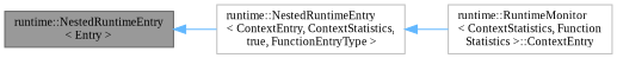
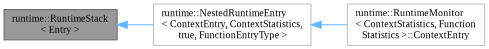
  digraph {
    rankdir=LR
    fontname="Liberation Serif"
    node [color=grey75 fillcolor=white fontname="Liberation Serif" fontsize=10 shape=box style=filled]
    edge [color=steelblue1 dir=back fontname="Liberation Serif" fontsize=10 labelfontname=Helvetica labelfontsize=10 style=solid]
-   n1 [color=gray40 fillcolor=grey60 fontcolor=black height=0.2 label="runtime::NestedRuntimeEntry\l\< Entry \>" width=0.4]
+   n1 [color=gray40 fillcolor=grey60 fontcolor=black height=0.2 label="runtime::RuntimeStack\l\< Entry \>" width=0.4]
    n2 [height=0.2 label="runtime::NestedRuntimeEntry\l\< ContextEntry, ContextStatistics,\l true, FunctionEntryType \>" width=0.4]
    n3 [height=0.2 label="runtime::RuntimeMonitor\l\< ContextStatistics, Function\lStatistics \>::ContextEntry" width=0.4]
    n1 -> n2
    n2 -> n3
  }
